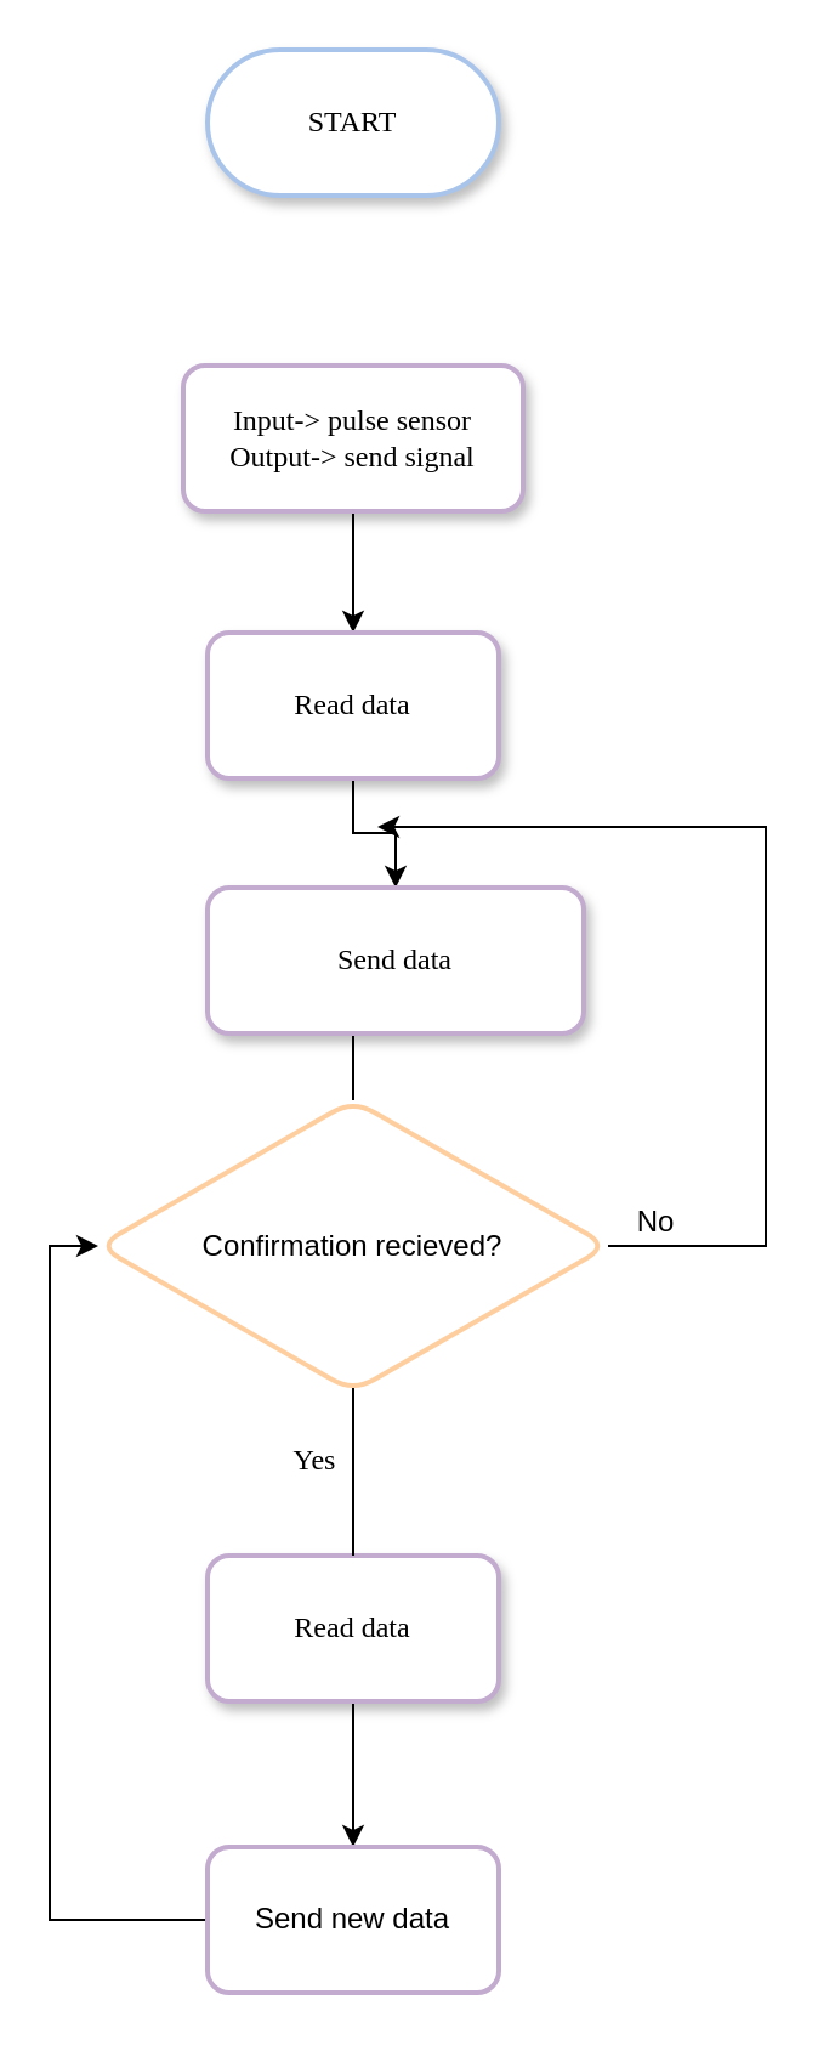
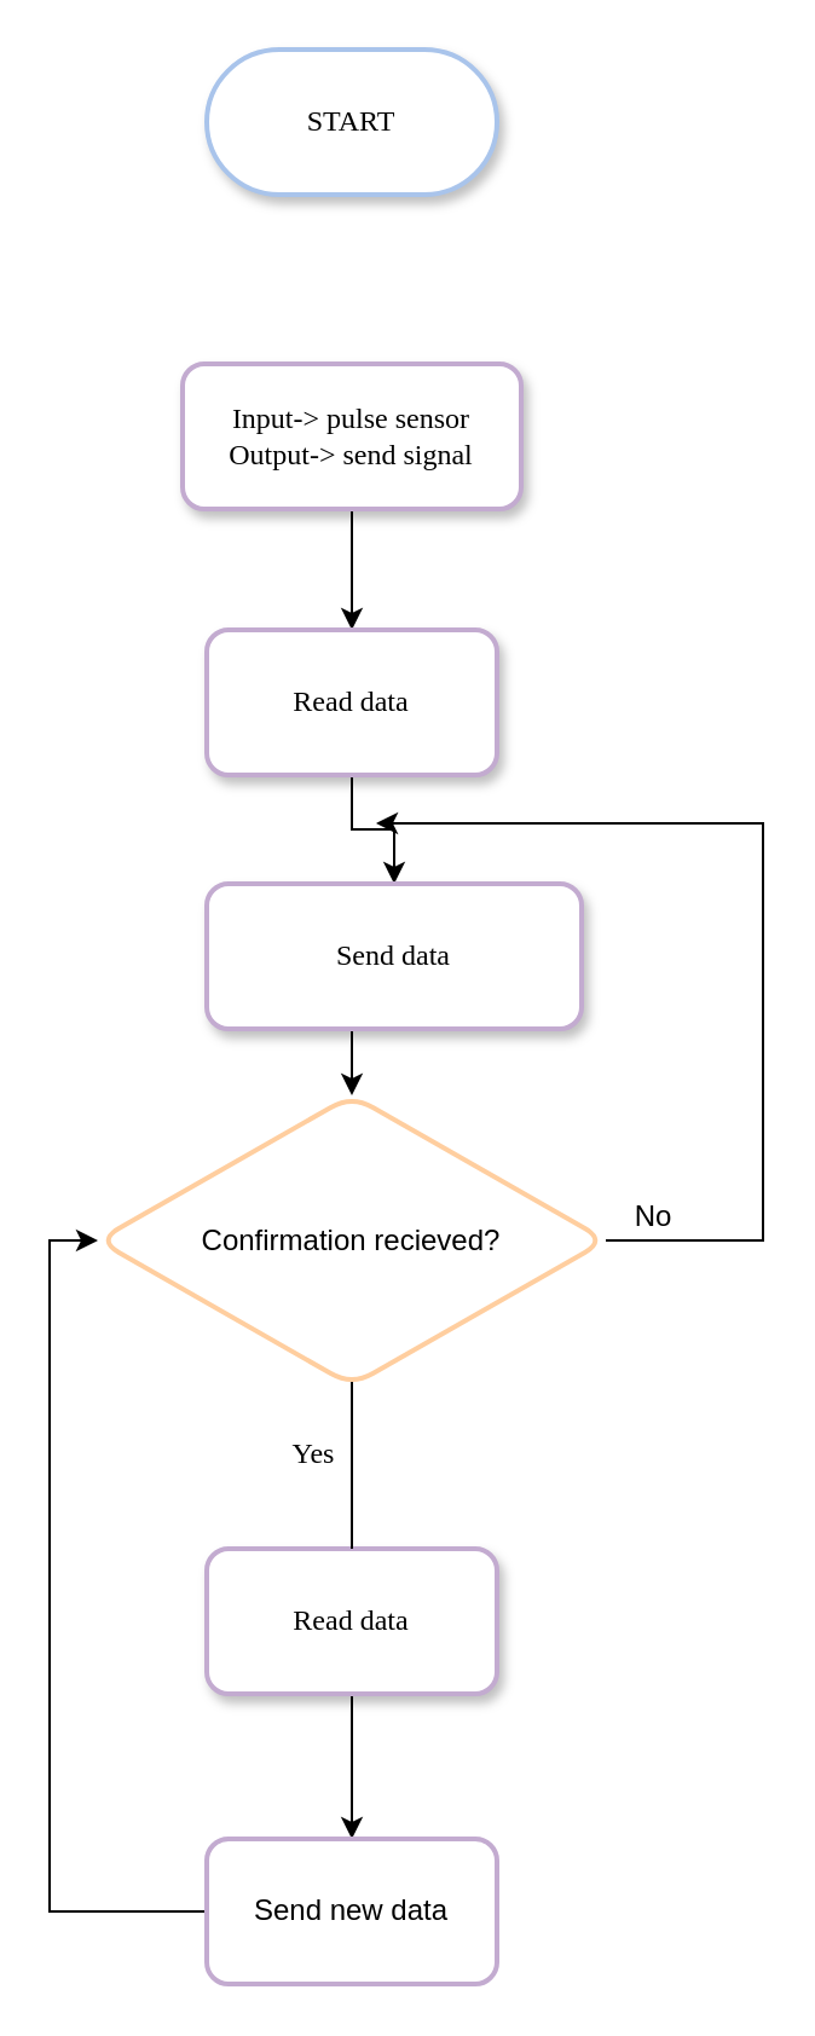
  <mxCell id="0" />
  <mxCell id="1" parent="0" />
  <mxCell id="2" value="START" style="whiteSpace=wrap;html=1;rounded=1;shadow=1;labelBackgroundColor=none;strokeWidth=2;fontFamily=Verdana;fontSize=12;align=center;arcSize=50;strokeColor=#A9C4EB;" parent="1" vertex="1"><mxGeometry x="85" y="20" width="120" height="60" as="geometry" /></mxCell>
  <mxCell id="3" style="edgeStyle=orthogonalEdgeStyle;rounded=0;orthogonalLoop=1;jettySize=auto;html=1;entryX=0.5;entryY=0;entryDx=0;entryDy=0;" edge="1" parent="1" source="4" target="6"><mxGeometry relative="1" as="geometry" /></mxCell>
  <mxCell id="4" value="&lt;span&gt;Input-&amp;gt; pulse sensor&lt;br&gt;Output-&amp;gt; send signal&lt;br&gt;&lt;/span&gt;" style="whiteSpace=wrap;html=1;rounded=1;shadow=1;labelBackgroundColor=none;strokeWidth=2;fontFamily=Verdana;fontSize=12;align=center;strokeColor=#C3ABD0;" parent="1" vertex="1"><mxGeometry x="75" y="150" width="140" height="60" as="geometry" /></mxCell>
  <mxCell id="5" style="edgeStyle=orthogonalEdgeStyle;rounded=0;orthogonalLoop=1;jettySize=auto;html=1;entryX=0.5;entryY=0;entryDx=0;entryDy=0;" edge="1" parent="1" source="6" target="8"><mxGeometry relative="1" as="geometry" /></mxCell>
  <mxCell id="6" value="&lt;span&gt;Read data&lt;/span&gt;" style="whiteSpace=wrap;html=1;rounded=1;shadow=1;labelBackgroundColor=none;strokeWidth=2;fontFamily=Verdana;fontSize=12;align=center;strokeColor=#C3ABD0;" parent="1" vertex="1"><mxGeometry x="85" y="260" width="120" height="60" as="geometry" /></mxCell>
- <mxCell id="7" style="edgeStyle=orthogonalEdgeStyle;rounded=0;orthogonalLoop=1;jettySize=auto;html=1;exitX=0.5;exitY=1;exitDx=0;exitDy=0;entryX=0.5;entryY=0;entryDx=0;entryDy=0;endArrow=none;" edge="1" parent="1" source="8" target="13"><mxGeometry relative="1" as="geometry" /></mxCell>
+ <mxCell id="7" style="edgeStyle=orthogonalEdgeStyle;rounded=0;orthogonalLoop=1;jettySize=auto;html=1;exitX=0.5;exitY=1;exitDx=0;exitDy=0;entryX=0.5;entryY=0;entryDx=0;entryDy=0;" edge="1" parent="1" source="8" target="13"><mxGeometry relative="1" as="geometry" /></mxCell>
  <mxCell id="8" value="&lt;span&gt;Send data&lt;/span&gt;" style="whiteSpace=wrap;html=1;rounded=1;shadow=1;labelBackgroundColor=none;strokeWidth=2;fontFamily=Verdana;fontSize=12;align=center;strokeColor=#C3ABD0;" parent="1" vertex="1"><mxGeometry x="85" y="365" width="155" height="60" as="geometry" /></mxCell>
  <mxCell id="9" style="edgeStyle=orthogonalEdgeStyle;rounded=0;orthogonalLoop=1;jettySize=auto;html=1;entryX=0.5;entryY=0;entryDx=0;entryDy=0;" edge="1" parent="1" source="10" target="15"><mxGeometry relative="1" as="geometry" /></mxCell>
  <mxCell id="10" value="Read data" style="whiteSpace=wrap;html=1;rounded=1;shadow=1;labelBackgroundColor=none;strokeWidth=2;fontFamily=Verdana;fontSize=12;align=center;strokeColor=#C3ABD0;" parent="1" vertex="1"><mxGeometry x="85" y="640" width="120" height="60" as="geometry" /></mxCell>
  <mxCell id="11" value="Yes" style="rounded=0;html=1;labelBackgroundColor=none;startArrow=none;startFill=0;startSize=5;endArrow=none;endFill=0;endSize=5;jettySize=auto;orthogonalLoop=1;strokeWidth=1;fontFamily=Verdana;fontSize=12" parent="1" target="10" edge="1"><mxGeometry x="0.137" y="-16" relative="1" as="geometry"><mxPoint as="offset" /><mxPoint x="145" y="550" as="sourcePoint" /></mxGeometry></mxCell>
  <mxCell id="12" style="edgeStyle=orthogonalEdgeStyle;rounded=0;orthogonalLoop=1;jettySize=auto;html=1;" edge="1" parent="1" source="13"><mxGeometry relative="1" as="geometry"><mxPoint x="155" y="340" as="targetPoint" /><Array as="points"><mxPoint x="315" y="513" /><mxPoint x="315" y="340" /><mxPoint x="155" y="340" /></Array></mxGeometry></mxCell>
  <mxCell id="13" value="Confirmation recieved?" style="rhombus;whiteSpace=wrap;html=1;rounded=1;strokeColor=#FFCE9F;strokeWidth=2;" vertex="1" parent="1"><mxGeometry x="40" y="452.5" width="210" height="120" as="geometry" /></mxCell>
  <mxCell id="14" style="edgeStyle=orthogonalEdgeStyle;rounded=0;orthogonalLoop=1;jettySize=auto;html=1;entryX=0;entryY=0.5;entryDx=0;entryDy=0;" edge="1" parent="1" source="15" target="13"><mxGeometry relative="1" as="geometry"><Array as="points"><mxPoint x="20" y="790" /><mxPoint x="20" y="513" /></Array></mxGeometry></mxCell>
  <mxCell id="15" value="Send new data" style="rounded=1;whiteSpace=wrap;html=1;strokeColor=#C3ABD0;strokeWidth=2;" vertex="1" parent="1"><mxGeometry x="85" y="760" width="120" height="60" as="geometry" /></mxCell>
  <mxCell id="16" value="No" style="text;html=1;strokeColor=none;fillColor=none;align=center;verticalAlign=middle;whiteSpace=wrap;rounded=0;" vertex="1" parent="1"><mxGeometry x="250" y="492.5" width="40" height="20" as="geometry" /></mxCell>
